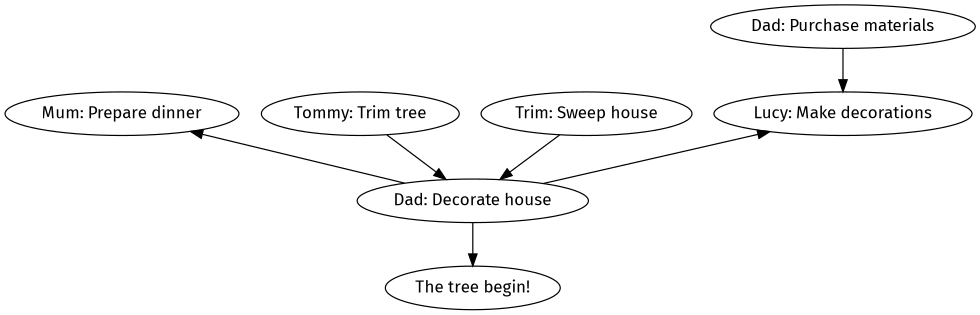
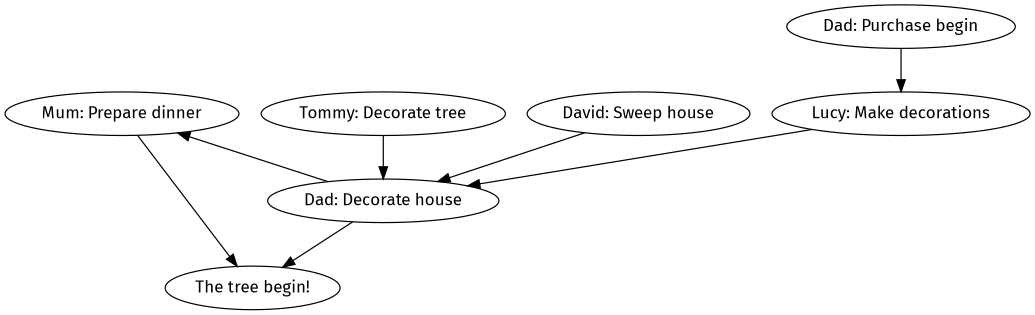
  digraph {
    fontname="Fira Sans"
    node [fontname="Fira Sans"]
    edge [fontname="Fira Sans"]
    n1 [label="Mum: Prepare dinner"]
-   n2 [label="Tommy: Trim tree"]
-   n3 [label="Trim: Sweep house"]
+   n2 [label="Tommy: Decorate tree"]
+   n3 [label="David: Sweep house"]
    n4 [label="Lucy: Make decorations"]
    n5 [label="The tree begin!"]
    n6 [label="Dad: Decorate house"]
-   n7 [label="Dad: Purchase materials"]
+   n7 [label="Dad: Purchase begin"]
    subgraph sub_1 {
      rank=same
      n1
      n2
      n3
      n4
    }
+   n1 -> n5
    n2 -> n6
    n3 -> n6
-   n6 -> n4
+   n4 -> n6
    n6 -> n1
    n6 -> n5
    n7 -> n4
  }
